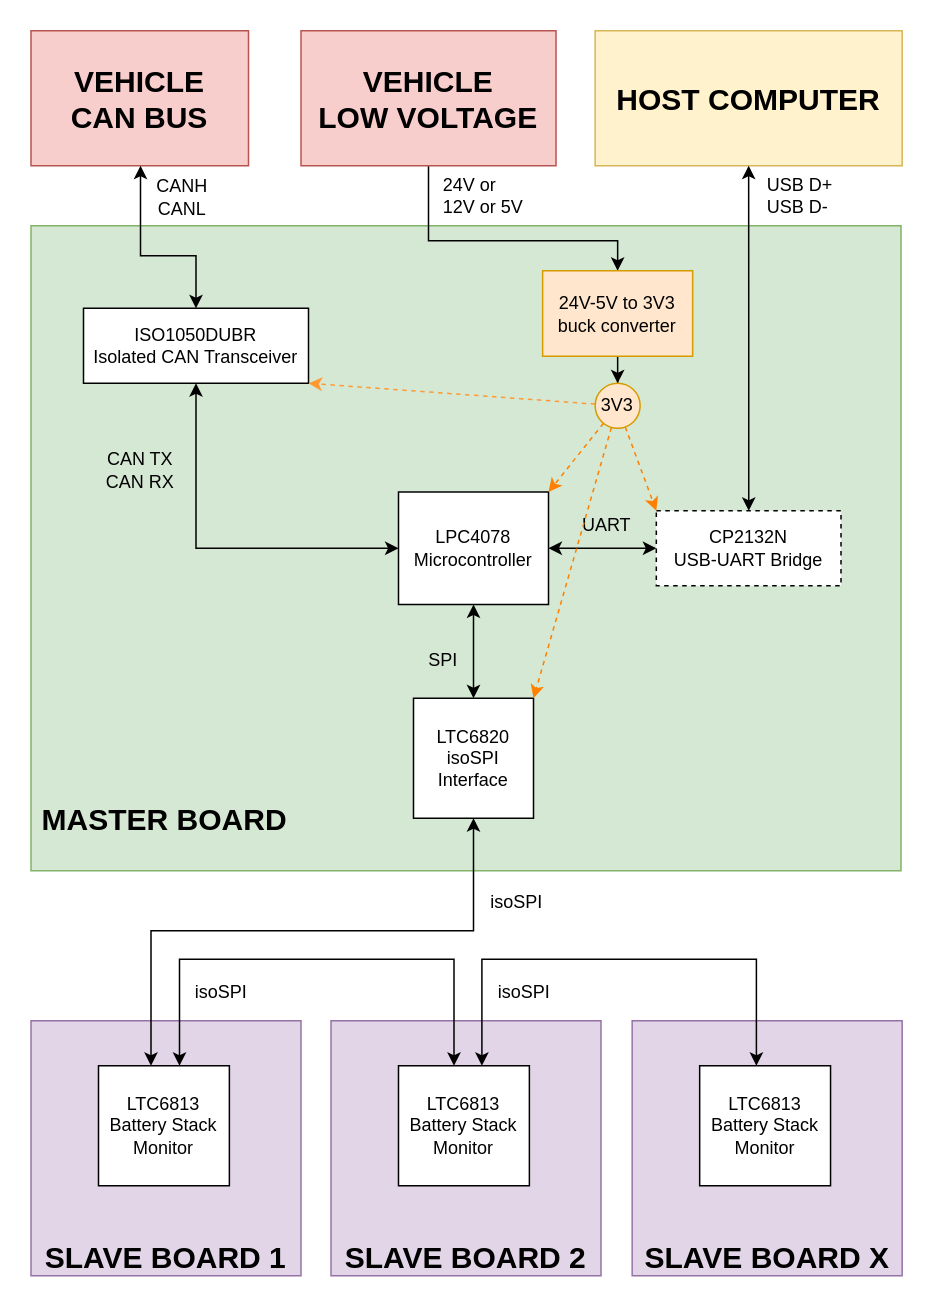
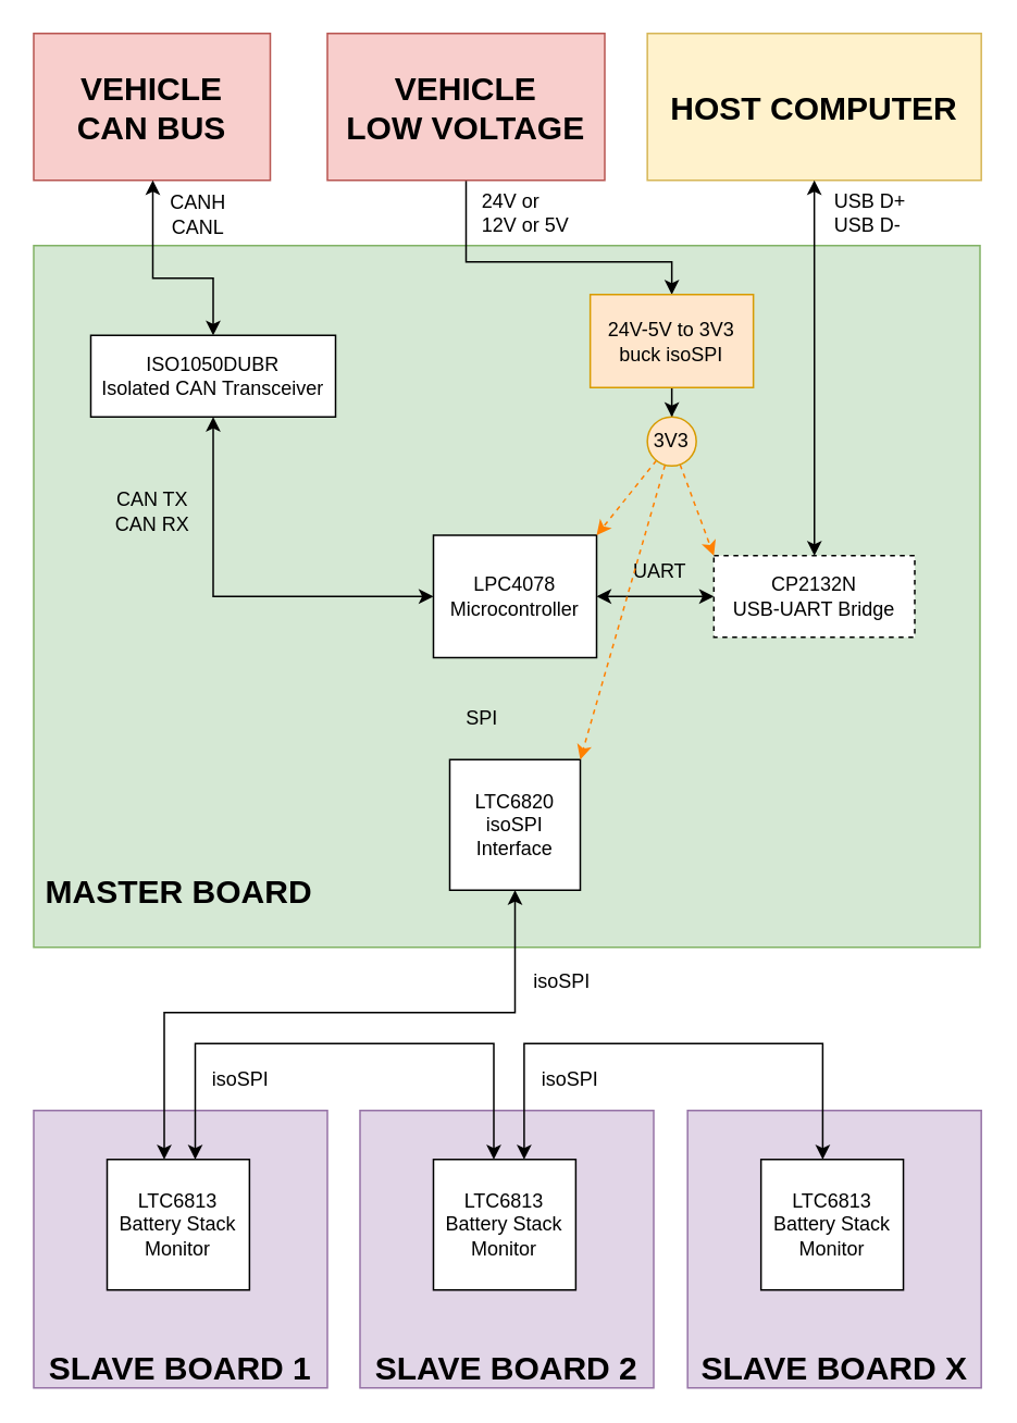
  <mxCell id="0" />
  <mxCell id="1" parent="0" />
  <mxCell id="2" value="&lt;font style=&quot;font-size: 20px;&quot;&gt;&lt;b&gt;&lt;br&gt;&lt;br&gt;&lt;br&gt;&lt;br&gt;&lt;br&gt;&amp;nbsp;&lt;br&gt;&amp;nbsp;&lt;br&gt;&amp;nbsp;&lt;br&gt;&amp;nbsp;&lt;br&gt;&amp;nbsp;&lt;br&gt;&amp;nbsp;&lt;br&gt;&amp;nbsp;&lt;br&gt;&amp;nbsp;&lt;br&gt;&amp;nbsp;&lt;br&gt;&lt;br&gt;&lt;span style=&quot;white-space: pre;&quot;&gt; &lt;/span&gt;MASTER BOARD&lt;/b&gt;&lt;/font&gt;" style="rounded=0;whiteSpace=wrap;html=1;fillColor=#d5e8d4;strokeColor=#82b366;align=left;" parent="1" vertex="1"><mxGeometry x="20" y="150" width="580" height="430" as="geometry" /></mxCell>
  <mxCell id="3" value="&lt;b&gt;&lt;font style=&quot;font-size: 20px;&quot;&gt;&lt;br&gt;&lt;br&gt;&lt;br&gt;&lt;br&gt;&lt;br&gt;&lt;br&gt;SLAVE BOARD 1&lt;/font&gt;&lt;/b&gt;" style="rounded=0;whiteSpace=wrap;html=1;fillColor=#e1d5e7;strokeColor=#9673a6;" parent="1" vertex="1"><mxGeometry x="20" y="680" width="180" height="170" as="geometry" /></mxCell>
  <mxCell id="4" value="" style="edgeStyle=orthogonalEdgeStyle;rounded=0;orthogonalLoop=1;jettySize=auto;html=1;exitX=0.5;exitY=0;exitDx=0;exitDy=0;startArrow=classic;startFill=1;endArrow=none;endFill=0;" parent="1" source="25" target="18" edge="1"><mxGeometry relative="1" as="geometry"><Array as="points"><mxPoint x="411" y="160" /><mxPoint x="285" y="160" /></Array></mxGeometry></mxCell>
- <mxCell id="5" value="" style="edgeStyle=orthogonalEdgeStyle;rounded=0;orthogonalLoop=1;jettySize=auto;html=1;startArrow=classic;startFill=1;" parent="1" source="6" target="8" edge="1"><mxGeometry relative="1" as="geometry" /></mxCell>
  <mxCell id="6" value="LPC4078&lt;br&gt;Microcontroller" style="rounded=0;whiteSpace=wrap;html=1;" parent="1" vertex="1"><mxGeometry x="265" y="327.5" width="100" height="75" as="geometry" /></mxCell>
  <mxCell id="7" value="" style="edgeStyle=orthogonalEdgeStyle;rounded=0;orthogonalLoop=1;jettySize=auto;html=1;startArrow=classic;startFill=1;" parent="1" source="8" target="32" edge="1"><mxGeometry relative="1" as="geometry"><Array as="points"><mxPoint x="315" y="620" /><mxPoint x="100" y="620" /></Array></mxGeometry></mxCell>
  <mxCell id="8" value="LTC6820&lt;br&gt;isoSPI&lt;br&gt;Interface" style="rounded=0;whiteSpace=wrap;html=1;" parent="1" vertex="1"><mxGeometry x="275" y="465" width="80" height="80" as="geometry" /></mxCell>
  <mxCell id="9" value="SPI" style="text;html=1;strokeColor=none;fillColor=none;align=center;verticalAlign=middle;whiteSpace=wrap;rounded=0;" parent="1" vertex="1"><mxGeometry x="265" y="425" width="60" height="30" as="geometry" /></mxCell>
  <mxCell id="10" value="isoSPI" style="text;html=1;strokeColor=none;fillColor=none;align=center;verticalAlign=middle;whiteSpace=wrap;rounded=0;" parent="1" vertex="1"><mxGeometry x="313.75" y="586" width="60" height="30" as="geometry" /></mxCell>
  <mxCell id="11" value="" style="edgeStyle=orthogonalEdgeStyle;rounded=0;orthogonalLoop=1;jettySize=auto;html=1;startArrow=classic;startFill=1;" parent="1" source="14" target="6" edge="1"><mxGeometry relative="1" as="geometry" /></mxCell>
  <mxCell id="12" value="&lt;font style=&quot;font-size: 20px;&quot;&gt;&lt;b&gt;HOST COMPUTER&lt;/b&gt;&lt;/font&gt;" style="rounded=0;whiteSpace=wrap;html=1;fillColor=#fff2cc;strokeColor=#d6b656;" parent="1" vertex="1"><mxGeometry x="396.1" y="20" width="204.68" height="90" as="geometry" /></mxCell>
  <mxCell id="13" value="" style="edgeStyle=orthogonalEdgeStyle;rounded=0;orthogonalLoop=1;jettySize=auto;html=1;entryX=0.5;entryY=1;entryDx=0;entryDy=0;startArrow=classic;startFill=1;" parent="1" source="14" target="12" edge="1"><mxGeometry relative="1" as="geometry" /></mxCell>
  <mxCell id="14" value="CP2132N&lt;br&gt;USB-UART Bridge" style="rounded=0;whiteSpace=wrap;html=1;dashed=1;" parent="1" vertex="1"><mxGeometry x="436.88" y="340" width="123.12" height="50" as="geometry" /></mxCell>
  <mxCell id="15" value="UART" style="text;html=1;strokeColor=none;fillColor=none;align=center;verticalAlign=middle;whiteSpace=wrap;rounded=0;" parent="1" vertex="1"><mxGeometry x="373.75" y="335" width="60" height="30" as="geometry" /></mxCell>
  <mxCell id="16" value="USB D+&lt;br&gt;USB D-" style="text;html=1;strokeColor=none;fillColor=none;align=left;verticalAlign=middle;whiteSpace=wrap;rounded=0;" parent="1" vertex="1"><mxGeometry x="509" y="115" width="60" height="30" as="geometry" /></mxCell>
  <mxCell id="17" value="&lt;font style=&quot;font-size: 20px;&quot;&gt;&lt;b&gt;VEHICLE&lt;br&gt;CAN BUS&lt;br&gt;&lt;/b&gt;&lt;/font&gt;" style="rounded=0;whiteSpace=wrap;html=1;fillColor=#f8cecc;strokeColor=#b85450;" parent="1" vertex="1"><mxGeometry x="20" y="20" width="145" height="90" as="geometry" /></mxCell>
  <mxCell id="18" value="&lt;font style=&quot;font-size: 20px;&quot;&gt;&lt;b&gt;VEHICLE&lt;br&gt;LOW VOLTAGE&lt;br&gt;&lt;/b&gt;&lt;/font&gt;" style="rounded=0;whiteSpace=wrap;html=1;fillColor=#f8cecc;strokeColor=#b85450;" parent="1" vertex="1"><mxGeometry x="200" y="20" width="170" height="90" as="geometry" /></mxCell>
  <mxCell id="19" value="" style="edgeStyle=orthogonalEdgeStyle;rounded=0;orthogonalLoop=1;jettySize=auto;html=1;startArrow=classic;startFill=1;" parent="1" source="22" target="17" edge="1"><mxGeometry relative="1" as="geometry"><Array as="points"><mxPoint x="130" y="170" /><mxPoint x="93" y="170" /></Array></mxGeometry></mxCell>
  <mxCell id="20" style="edgeStyle=orthogonalEdgeStyle;rounded=0;orthogonalLoop=1;jettySize=auto;html=1;exitX=0.5;exitY=1;exitDx=0;exitDy=0;" parent="1" edge="1"><mxGeometry relative="1" as="geometry"><mxPoint x="498.44" y="425" as="sourcePoint" /><mxPoint x="498.44" y="425" as="targetPoint" /></mxGeometry></mxCell>
  <mxCell id="21" value="CANH&lt;br&gt;CANL" style="text;html=1;strokeColor=none;fillColor=none;align=center;verticalAlign=middle;whiteSpace=wrap;rounded=0;" parent="1" vertex="1"><mxGeometry x="91" y="116" width="60" height="30" as="geometry" /></mxCell>
  <mxCell id="22" value="ISO1050DUBR&lt;br&gt;Isolated CAN Transceiver" style="rounded=0;whiteSpace=wrap;html=1;" parent="1" vertex="1"><mxGeometry x="55" y="205" width="150" height="50" as="geometry" /></mxCell>
  <mxCell id="23" value="CAN TX&lt;br&gt;CAN RX" style="text;html=1;strokeColor=none;fillColor=none;align=center;verticalAlign=middle;whiteSpace=wrap;rounded=0;" parent="1" vertex="1"><mxGeometry x="62.5" y="297.5" width="60" height="30" as="geometry" /></mxCell>
  <mxCell id="24" value="" style="edgeStyle=orthogonalEdgeStyle;rounded=0;orthogonalLoop=1;jettySize=auto;html=1;" parent="1" source="25" target="31" edge="1"><mxGeometry relative="1" as="geometry" /></mxCell>
- <mxCell id="25" value="24V-5V to 3V3 buck converter&lt;div&gt;&lt;/div&gt;" style="rounded=0;whiteSpace=wrap;html=1;fillColor=#ffe6cc;strokeColor=#d79b00;" parent="1" vertex="1"><mxGeometry x="361.1" y="180" width="100" height="57" as="geometry" /></mxCell>
+ <mxCell id="25" value="24V-5V to 3V3 buck isoSPI&lt;div&gt;&lt;/div&gt;" style="rounded=0;whiteSpace=wrap;html=1;fillColor=#ffe6cc;strokeColor=#d79b00;" parent="1" vertex="1"><mxGeometry x="361.1" y="180" width="100" height="57" as="geometry" /></mxCell>
  <mxCell id="26" value="24V or 12V or 5V" style="text;html=1;strokeColor=none;fillColor=none;align=left;verticalAlign=middle;whiteSpace=wrap;rounded=0;" parent="1" vertex="1"><mxGeometry x="293" y="115" width="60" height="30" as="geometry" /></mxCell>
- <mxCell id="27" value="" style="rounded=0;orthogonalLoop=1;jettySize=auto;html=1;entryX=1;entryY=1;entryDx=0;entryDy=0;dashed=1;strokeColor=#FF9933;" parent="1" source="31" target="22" edge="1"><mxGeometry relative="1" as="geometry" /></mxCell>
  <mxCell id="28" value="" style="rounded=0;orthogonalLoop=1;jettySize=auto;html=1;strokeColor=#FF8000;dashed=1;entryX=1;entryY=0;entryDx=0;entryDy=0;" parent="1" source="31" target="6" edge="1"><mxGeometry relative="1" as="geometry" /></mxCell>
  <mxCell id="29" value="" style="rounded=0;orthogonalLoop=1;jettySize=auto;html=1;dashed=1;strokeColor=#FF8000;entryX=1;entryY=0;entryDx=0;entryDy=0;" parent="1" source="31" target="8" edge="1"><mxGeometry relative="1" as="geometry" /></mxCell>
  <mxCell id="30" value="" style="rounded=0;orthogonalLoop=1;jettySize=auto;html=1;entryX=0;entryY=0;entryDx=0;entryDy=0;strokeColor=#FF8000;dashed=1;" parent="1" source="31" target="14" edge="1"><mxGeometry relative="1" as="geometry" /></mxCell>
  <mxCell id="31" value="3V3" style="ellipse;whiteSpace=wrap;html=1;aspect=fixed;fillColor=#ffe6cc;strokeColor=#d79b00;" parent="1" vertex="1"><mxGeometry x="396.1" y="255" width="30" height="30" as="geometry" /></mxCell>
  <mxCell id="32" value="LTC6813&lt;br&gt;Battery Stack&lt;br&gt;Monitor" style="rounded=0;whiteSpace=wrap;html=1;" parent="1" vertex="1"><mxGeometry x="65" y="710" width="87.25" height="80" as="geometry" /></mxCell>
  <mxCell id="33" value="&lt;b&gt;&lt;font style=&quot;font-size: 20px;&quot;&gt;&lt;br&gt;&lt;br&gt;&lt;br&gt;&lt;br&gt;&lt;br&gt;&lt;br&gt;SLAVE BOARD 2&lt;/font&gt;&lt;/b&gt;" style="rounded=0;whiteSpace=wrap;html=1;fillColor=#e1d5e7;strokeColor=#9673a6;" parent="1" vertex="1"><mxGeometry x="220" y="680" width="180" height="170" as="geometry" /></mxCell>
  <mxCell id="34" value="LTC6813&lt;br&gt;Battery Stack&lt;br&gt;Monitor" style="rounded=0;whiteSpace=wrap;html=1;" parent="1" vertex="1"><mxGeometry x="265" y="710" width="87.25" height="80" as="geometry" /></mxCell>
  <mxCell id="35" value="&lt;b&gt;&lt;font style=&quot;font-size: 20px;&quot;&gt;&lt;br&gt;&lt;br&gt;&lt;br&gt;&lt;br&gt;&lt;br&gt;&lt;br&gt;SLAVE BOARD X&lt;/font&gt;&lt;/b&gt;" style="rounded=0;whiteSpace=wrap;html=1;fillColor=#e1d5e7;strokeColor=#9673a6;" parent="1" vertex="1"><mxGeometry x="420.78" y="680" width="180" height="170" as="geometry" /></mxCell>
  <mxCell id="36" value="LTC6813&lt;br&gt;Battery Stack&lt;br&gt;Monitor" style="rounded=0;whiteSpace=wrap;html=1;" parent="1" vertex="1"><mxGeometry x="465.78" y="710" width="87.25" height="80" as="geometry" /></mxCell>
  <mxCell id="37" value="" style="endArrow=classic;html=1;rounded=0;exitX=0.597;exitY=0.013;exitDx=0;exitDy=0;exitPerimeter=0;startArrow=classic;startFill=1;" parent="1" edge="1"><mxGeometry width="50" height="50" relative="1" as="geometry"><mxPoint x="320.6" y="710" as="sourcePoint" /><mxPoint x="503.6" y="710" as="targetPoint" /><Array as="points"><mxPoint x="320.6" y="639" /><mxPoint x="503.6" y="639" /></Array></mxGeometry></mxCell>
  <mxCell id="38" value="isoSPI" style="text;html=1;strokeColor=none;fillColor=none;align=center;verticalAlign=middle;whiteSpace=wrap;rounded=0;" parent="1" vertex="1"><mxGeometry x="318.6" y="646" width="60" height="30" as="geometry" /></mxCell>
  <mxCell id="39" value="" style="endArrow=classic;html=1;rounded=0;exitX=0.597;exitY=0.013;exitDx=0;exitDy=0;exitPerimeter=0;startArrow=classic;startFill=1;" parent="1" edge="1"><mxGeometry width="50" height="50" relative="1" as="geometry"><mxPoint x="119" y="710" as="sourcePoint" /><mxPoint x="302" y="710" as="targetPoint" /><Array as="points"><mxPoint x="119" y="639" /><mxPoint x="302" y="639" /></Array></mxGeometry></mxCell>
  <mxCell id="40" value="isoSPI" style="text;html=1;strokeColor=none;fillColor=none;align=center;verticalAlign=middle;whiteSpace=wrap;rounded=0;" parent="1" vertex="1"><mxGeometry x="117" y="646" width="60" height="30" as="geometry" /></mxCell>
  <mxCell id="41" value="" style="edgeStyle=orthogonalEdgeStyle;rounded=0;orthogonalLoop=1;jettySize=auto;html=1;startArrow=classic;startFill=1;entryX=0;entryY=0.5;entryDx=0;entryDy=0;" parent="1" source="22" target="6" edge="1"><mxGeometry relative="1" as="geometry"><mxPoint x="130" y="340" as="targetPoint" /><Array as="points"><mxPoint x="130" y="365" /></Array></mxGeometry></mxCell>
